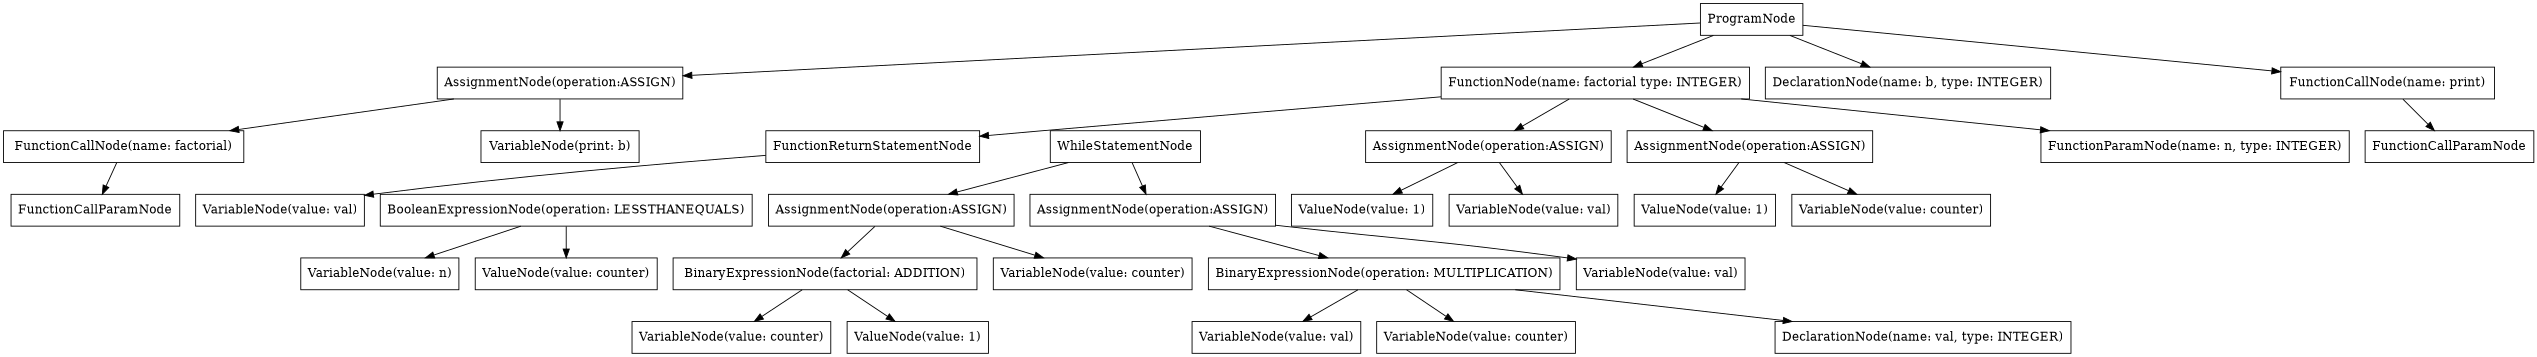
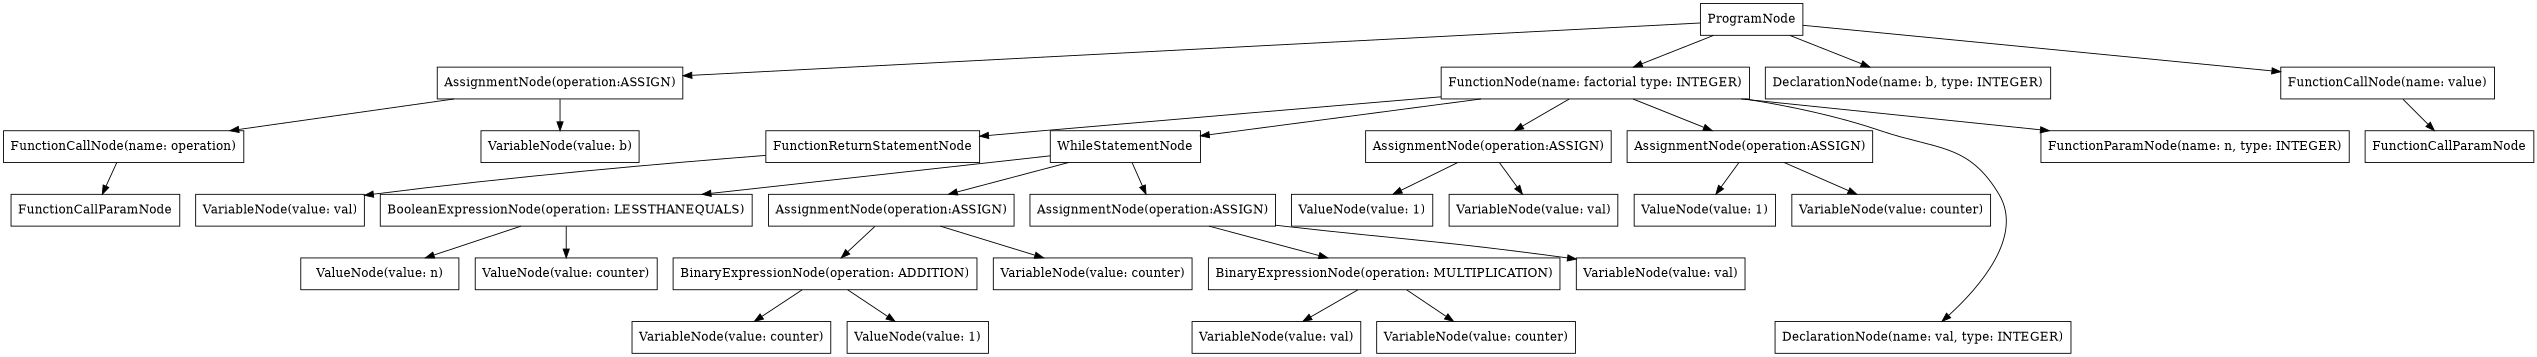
  digraph {
    rankdir=TB
    node [shape=box]
    n1 [label=FunctionReturnStatementNode]
    n2 [label="VariableNode(value: val)"]
    n3 [label="VariableNode(value: val)"]
    n4 [label="BooleanExpressionNode(operation: LESSTHANEQUALS)"]
-   n5 [label="VariableNode(value: n)"]
+   n5 [label="ValueNode(value: n)"]
    n6 [label="ValueNode(value: counter)"]
    n7 [label="AssignmentNode(operation:ASSIGN)"]
-   n8 [label="FunctionCallNode(name: factorial)"]
-   n9 [label="VariableNode(print: b)"]
+   n8 [label="FunctionCallNode(name: operation)"]
+   n9 [label="VariableNode(value: b)"]
    n10 [label=FunctionCallParamNode]
    n11 [label="AssignmentNode(operation:ASSIGN)"]
-   n12 [label="BinaryExpressionNode(factorial: ADDITION)"]
+   n12 [label="BinaryExpressionNode(operation: ADDITION)"]
    n13 [label="VariableNode(value: counter)"]
    n14 [label="VariableNode(value: counter)"]
    n15 [label="ValueNode(value: 1)"]
    n16 [label="ValueNode(value: 1)"]
    n17 [label="FunctionNode(name: factorial type: INTEGER)"]
    n18 [label=WhileStatementNode]
    n19 [label="AssignmentNode(operation:ASSIGN)"]
    n20 [label="AssignmentNode(operation:ASSIGN)"]
    n21 [label="DeclarationNode(name: val, type: INTEGER)"]
    n22 [label="FunctionParamNode(name: n, type: INTEGER)"]
    n23 [label="AssignmentNode(operation:ASSIGN)"]
    n24 [label="ValueNode(value: 1)"]
    n25 [label="VariableNode(value: val)"]
    n26 [label="VariableNode(value: counter)"]
    n27 [label="BinaryExpressionNode(operation: MULTIPLICATION)"]
    n28 [label="VariableNode(value: val)"]
    n29 [label="VariableNode(value: counter)"]
    n30 [label="DeclarationNode(name: b, type: INTEGER)"]
    n31 [label=FunctionCallParamNode]
    n32 [label=ProgramNode]
-   n33 [label="FunctionCallNode(name: print)"]
+   n33 [label="FunctionCallNode(name: value)"]
    n1 -> n2
    n4 -> n5
    n4 -> n6
    n7 -> n8
    n7 -> n9
    n8 -> n10
    n11 -> n12
    n11 -> n13
    n12 -> n14
    n12 -> n15
    n17 -> n1
+   n17 -> n18
    n17 -> n19
    n17 -> n20
-   n27 -> n21
+   n17 -> n21
    n17 -> n22
+   n18 -> n4
    n18 -> n11
    n18 -> n23
    n19 -> n24
    n19 -> n25
    n20 -> n16
    n20 -> n26
    n23 -> n27
    n23 -> n28
    n27 -> n3
    n27 -> n29
    n32 -> n7
    n32 -> n17
    n32 -> n30
    n32 -> n33
    n33 -> n31
  }
